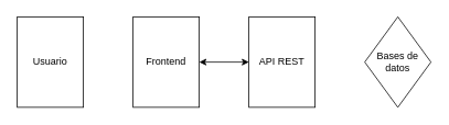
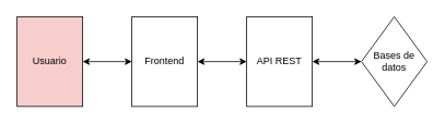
  <mxCell id="0" />
  <mxCell id="1" parent="0" />
- <mxCell id="3" value="Usuario" style="rounded=0;whiteSpace=wrap;html=1;" vertex="1" parent="1"><mxGeometry x="20" y="20" width="80" height="110" as="geometry" /></mxCell>
+ <mxCell id="2" style="edgeStyle=orthogonalEdgeStyle;rounded=0;orthogonalLoop=1;jettySize=auto;html=1;exitX=1;exitY=0.5;exitDx=0;exitDy=0;entryX=0;entryY=0.5;entryDx=0;entryDy=0;startArrow=classic;startFill=1;" edge="1" parent="1" source="3" target="5"><mxGeometry relative="1" as="geometry" /></mxCell>
+ <mxCell id="3" value="Usuario" style="rounded=0;whiteSpace=wrap;html=1;fillColor=#f8cecc;" vertex="1" parent="1"><mxGeometry x="20" y="20" width="80" height="110" as="geometry" /></mxCell>
  <mxCell id="4" style="edgeStyle=orthogonalEdgeStyle;rounded=0;orthogonalLoop=1;jettySize=auto;html=1;exitX=1;exitY=0.5;exitDx=0;exitDy=0;entryX=0;entryY=0.5;entryDx=0;entryDy=0;startArrow=classic;startFill=1;" edge="1" parent="1" source="5" target="7"><mxGeometry relative="1" as="geometry" /></mxCell>
  <mxCell id="5" value="Frontend" style="rounded=0;whiteSpace=wrap;html=1;" vertex="1" parent="1"><mxGeometry x="160" y="20" width="80" height="110" as="geometry" /></mxCell>
+ <mxCell id="6" style="edgeStyle=orthogonalEdgeStyle;rounded=0;orthogonalLoop=1;jettySize=auto;html=1;exitX=1;exitY=0.5;exitDx=0;exitDy=0;entryX=0;entryY=0.5;entryDx=0;entryDy=0;startArrow=classic;startFill=1;" edge="1" parent="1" source="7" target="8"><mxGeometry relative="1" as="geometry" /></mxCell>
  <mxCell id="7" value="API REST" style="rounded=0;whiteSpace=wrap;html=1;" vertex="1" parent="1"><mxGeometry x="300" y="20" width="80" height="110" as="geometry" /></mxCell>
  <mxCell id="8" value="Bases de datos" style="rhombus;whiteSpace=wrap;html=1;" vertex="1" parent="1"><mxGeometry x="440" y="20" width="80" height="110" as="geometry" /></mxCell>
